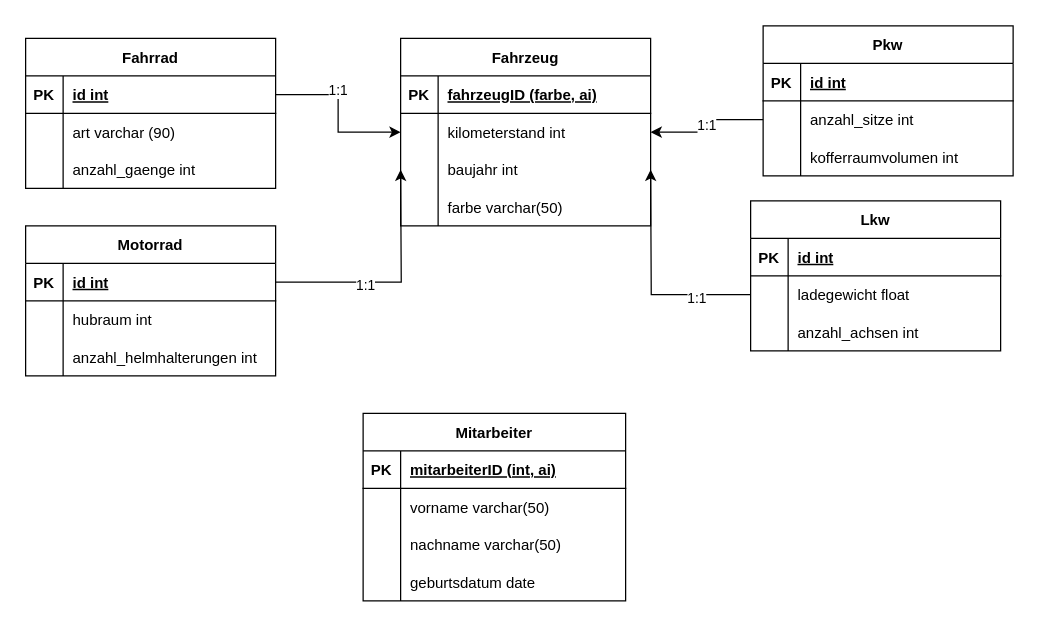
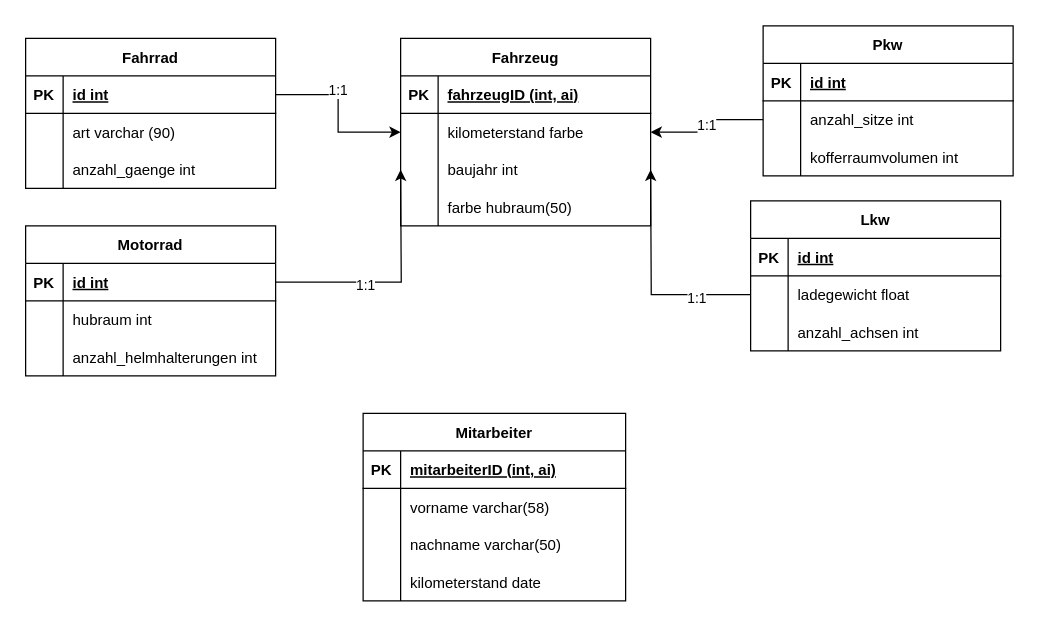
  <mxCell id="0" />
  <mxCell id="1" parent="0" />
  <mxCell id="2" value="Fahrzeug" style="shape=table;startSize=30;container=1;collapsible=1;childLayout=tableLayout;fixedRows=1;rowLines=0;fontStyle=1;align=center;resizeLast=1;" parent="1" vertex="1"><mxGeometry x="320" y="30" width="200" height="150" as="geometry" /></mxCell>
  <mxCell id="3" value="" style="shape=tableRow;horizontal=0;startSize=0;swimlaneHead=0;swimlaneBody=0;fillColor=none;collapsible=0;dropTarget=0;points=[[0,0.5],[1,0.5]];portConstraint=eastwest;top=0;left=0;right=0;bottom=1;" parent="2" vertex="1"><mxGeometry y="30" width="200" height="30" as="geometry" /></mxCell>
  <mxCell id="4" value="PK" style="shape=partialRectangle;connectable=0;fillColor=none;top=0;left=0;bottom=0;right=0;fontStyle=1;overflow=hidden;" parent="3" vertex="1"><mxGeometry width="30" height="30" as="geometry"><mxRectangle width="30" height="30" as="alternateBounds" /></mxGeometry></mxCell>
- <mxCell id="5" value="fahrzeugID (farbe, ai)" style="shape=partialRectangle;connectable=0;fillColor=none;top=0;left=0;bottom=0;right=0;align=left;spacingLeft=6;fontStyle=5;overflow=hidden;" parent="3" vertex="1"><mxGeometry x="30" width="170" height="30" as="geometry"><mxRectangle width="170" height="30" as="alternateBounds" /></mxGeometry></mxCell>
+ <mxCell id="5" value="fahrzeugID (int, ai)" style="shape=partialRectangle;connectable=0;fillColor=none;top=0;left=0;bottom=0;right=0;align=left;spacingLeft=6;fontStyle=5;overflow=hidden;" parent="3" vertex="1"><mxGeometry x="30" width="170" height="30" as="geometry"><mxRectangle width="170" height="30" as="alternateBounds" /></mxGeometry></mxCell>
  <mxCell id="6" value="" style="shape=tableRow;horizontal=0;startSize=0;swimlaneHead=0;swimlaneBody=0;fillColor=none;collapsible=0;dropTarget=0;points=[[0,0.5],[1,0.5]];portConstraint=eastwest;top=0;left=0;right=0;bottom=0;" parent="2" vertex="1"><mxGeometry y="60" width="200" height="30" as="geometry" /></mxCell>
  <mxCell id="7" value="" style="shape=partialRectangle;connectable=0;fillColor=none;top=0;left=0;bottom=0;right=0;editable=1;overflow=hidden;" parent="6" vertex="1"><mxGeometry width="30" height="30" as="geometry"><mxRectangle width="30" height="30" as="alternateBounds" /></mxGeometry></mxCell>
- <mxCell id="8" value="kilometerstand int" style="shape=partialRectangle;connectable=0;fillColor=none;top=0;left=0;bottom=0;right=0;align=left;spacingLeft=6;overflow=hidden;" parent="6" vertex="1"><mxGeometry x="30" width="170" height="30" as="geometry"><mxRectangle width="170" height="30" as="alternateBounds" /></mxGeometry></mxCell>
+ <mxCell id="8" value="kilometerstand farbe" style="shape=partialRectangle;connectable=0;fillColor=none;top=0;left=0;bottom=0;right=0;align=left;spacingLeft=6;overflow=hidden;" parent="6" vertex="1"><mxGeometry x="30" width="170" height="30" as="geometry"><mxRectangle width="170" height="30" as="alternateBounds" /></mxGeometry></mxCell>
  <mxCell id="9" value="" style="shape=tableRow;horizontal=0;startSize=0;swimlaneHead=0;swimlaneBody=0;fillColor=none;collapsible=0;dropTarget=0;points=[[0,0.5],[1,0.5]];portConstraint=eastwest;top=0;left=0;right=0;bottom=0;" parent="2" vertex="1"><mxGeometry y="90" width="200" height="30" as="geometry" /></mxCell>
  <mxCell id="10" value="" style="shape=partialRectangle;connectable=0;fillColor=none;top=0;left=0;bottom=0;right=0;editable=1;overflow=hidden;" parent="9" vertex="1"><mxGeometry width="30" height="30" as="geometry"><mxRectangle width="30" height="30" as="alternateBounds" /></mxGeometry></mxCell>
  <mxCell id="11" value="baujahr int" style="shape=partialRectangle;connectable=0;fillColor=none;top=0;left=0;bottom=0;right=0;align=left;spacingLeft=6;overflow=hidden;" parent="9" vertex="1"><mxGeometry x="30" width="170" height="30" as="geometry"><mxRectangle width="170" height="30" as="alternateBounds" /></mxGeometry></mxCell>
  <mxCell id="12" value="" style="shape=tableRow;horizontal=0;startSize=0;swimlaneHead=0;swimlaneBody=0;fillColor=none;collapsible=0;dropTarget=0;points=[[0,0.5],[1,0.5]];portConstraint=eastwest;top=0;left=0;right=0;bottom=0;" parent="2" vertex="1"><mxGeometry y="120" width="200" height="30" as="geometry" /></mxCell>
  <mxCell id="13" value="" style="shape=partialRectangle;connectable=0;fillColor=none;top=0;left=0;bottom=0;right=0;editable=1;overflow=hidden;" parent="12" vertex="1"><mxGeometry width="30" height="30" as="geometry"><mxRectangle width="30" height="30" as="alternateBounds" /></mxGeometry></mxCell>
- <mxCell id="14" value="farbe varchar(50)" style="shape=partialRectangle;connectable=0;fillColor=none;top=0;left=0;bottom=0;right=0;align=left;spacingLeft=6;overflow=hidden;" parent="12" vertex="1"><mxGeometry x="30" width="170" height="30" as="geometry"><mxRectangle width="170" height="30" as="alternateBounds" /></mxGeometry></mxCell>
+ <mxCell id="14" value="farbe hubraum(50)" style="shape=partialRectangle;connectable=0;fillColor=none;top=0;left=0;bottom=0;right=0;align=left;spacingLeft=6;overflow=hidden;" parent="12" vertex="1"><mxGeometry x="30" width="170" height="30" as="geometry"><mxRectangle width="170" height="30" as="alternateBounds" /></mxGeometry></mxCell>
  <mxCell id="15" value="Pkw" style="shape=table;startSize=30;container=1;collapsible=1;childLayout=tableLayout;fixedRows=1;rowLines=0;fontStyle=1;align=center;resizeLast=1;" parent="1" vertex="1"><mxGeometry x="610" y="20" width="200" height="120" as="geometry" /></mxCell>
  <mxCell id="16" value="" style="shape=tableRow;horizontal=0;startSize=0;swimlaneHead=0;swimlaneBody=0;fillColor=none;collapsible=0;dropTarget=0;points=[[0,0.5],[1,0.5]];portConstraint=eastwest;top=0;left=0;right=0;bottom=1;" parent="15" vertex="1"><mxGeometry y="30" width="200" height="30" as="geometry" /></mxCell>
  <mxCell id="17" value="PK" style="shape=partialRectangle;connectable=0;fillColor=none;top=0;left=0;bottom=0;right=0;fontStyle=1;overflow=hidden;" parent="16" vertex="1"><mxGeometry width="30" height="30" as="geometry"><mxRectangle width="30" height="30" as="alternateBounds" /></mxGeometry></mxCell>
  <mxCell id="18" value="id int" style="shape=partialRectangle;connectable=0;fillColor=none;top=0;left=0;bottom=0;right=0;align=left;spacingLeft=6;fontStyle=5;overflow=hidden;" parent="16" vertex="1"><mxGeometry x="30" width="170" height="30" as="geometry"><mxRectangle width="170" height="30" as="alternateBounds" /></mxGeometry></mxCell>
  <mxCell id="19" value="" style="shape=tableRow;horizontal=0;startSize=0;swimlaneHead=0;swimlaneBody=0;fillColor=none;collapsible=0;dropTarget=0;points=[[0,0.5],[1,0.5]];portConstraint=eastwest;top=0;left=0;right=0;bottom=0;" parent="15" vertex="1"><mxGeometry y="60" width="200" height="30" as="geometry" /></mxCell>
  <mxCell id="20" value="" style="shape=partialRectangle;connectable=0;fillColor=none;top=0;left=0;bottom=0;right=0;editable=1;overflow=hidden;" parent="19" vertex="1"><mxGeometry width="30" height="30" as="geometry"><mxRectangle width="30" height="30" as="alternateBounds" /></mxGeometry></mxCell>
  <mxCell id="21" value="anzahl_sitze int" style="shape=partialRectangle;connectable=0;fillColor=none;top=0;left=0;bottom=0;right=0;align=left;spacingLeft=6;overflow=hidden;" parent="19" vertex="1"><mxGeometry x="30" width="170" height="30" as="geometry"><mxRectangle width="170" height="30" as="alternateBounds" /></mxGeometry></mxCell>
  <mxCell id="22" value="" style="shape=tableRow;horizontal=0;startSize=0;swimlaneHead=0;swimlaneBody=0;fillColor=none;collapsible=0;dropTarget=0;points=[[0,0.5],[1,0.5]];portConstraint=eastwest;top=0;left=0;right=0;bottom=0;" vertex="1" parent="15"><mxGeometry y="90" width="200" height="30" as="geometry" /></mxCell>
  <mxCell id="23" value="" style="shape=partialRectangle;connectable=0;fillColor=none;top=0;left=0;bottom=0;right=0;editable=1;overflow=hidden;" vertex="1" parent="22"><mxGeometry width="30" height="30" as="geometry"><mxRectangle width="30" height="30" as="alternateBounds" /></mxGeometry></mxCell>
  <mxCell id="24" value="kofferraumvolumen int" style="shape=partialRectangle;connectable=0;fillColor=none;top=0;left=0;bottom=0;right=0;align=left;spacingLeft=6;overflow=hidden;" vertex="1" parent="22"><mxGeometry x="30" width="170" height="30" as="geometry"><mxRectangle width="170" height="30" as="alternateBounds" /></mxGeometry></mxCell>
  <mxCell id="25" value="Lkw" style="shape=table;startSize=30;container=1;collapsible=1;childLayout=tableLayout;fixedRows=1;rowLines=0;fontStyle=1;align=center;resizeLast=1;" parent="1" vertex="1"><mxGeometry x="600" y="160" width="200" height="120" as="geometry" /></mxCell>
  <mxCell id="26" value="" style="shape=tableRow;horizontal=0;startSize=0;swimlaneHead=0;swimlaneBody=0;fillColor=none;collapsible=0;dropTarget=0;points=[[0,0.5],[1,0.5]];portConstraint=eastwest;top=0;left=0;right=0;bottom=1;" parent="25" vertex="1"><mxGeometry y="30" width="200" height="30" as="geometry" /></mxCell>
  <mxCell id="27" value="PK" style="shape=partialRectangle;connectable=0;fillColor=none;top=0;left=0;bottom=0;right=0;fontStyle=1;overflow=hidden;" parent="26" vertex="1"><mxGeometry width="30" height="30" as="geometry"><mxRectangle width="30" height="30" as="alternateBounds" /></mxGeometry></mxCell>
  <mxCell id="28" value="id int" style="shape=partialRectangle;connectable=0;fillColor=none;top=0;left=0;bottom=0;right=0;align=left;spacingLeft=6;fontStyle=5;overflow=hidden;" parent="26" vertex="1"><mxGeometry x="30" width="170" height="30" as="geometry"><mxRectangle width="170" height="30" as="alternateBounds" /></mxGeometry></mxCell>
  <mxCell id="29" value="" style="shape=tableRow;horizontal=0;startSize=0;swimlaneHead=0;swimlaneBody=0;fillColor=none;collapsible=0;dropTarget=0;points=[[0,0.5],[1,0.5]];portConstraint=eastwest;top=0;left=0;right=0;bottom=0;" parent="25" vertex="1"><mxGeometry y="60" width="200" height="30" as="geometry" /></mxCell>
  <mxCell id="30" value="" style="shape=partialRectangle;connectable=0;fillColor=none;top=0;left=0;bottom=0;right=0;editable=1;overflow=hidden;" parent="29" vertex="1"><mxGeometry width="30" height="30" as="geometry"><mxRectangle width="30" height="30" as="alternateBounds" /></mxGeometry></mxCell>
  <mxCell id="31" value="ladegewicht float" style="shape=partialRectangle;connectable=0;fillColor=none;top=0;left=0;bottom=0;right=0;align=left;spacingLeft=6;overflow=hidden;" parent="29" vertex="1"><mxGeometry x="30" width="170" height="30" as="geometry"><mxRectangle width="170" height="30" as="alternateBounds" /></mxGeometry></mxCell>
  <mxCell id="32" value="" style="shape=tableRow;horizontal=0;startSize=0;swimlaneHead=0;swimlaneBody=0;fillColor=none;collapsible=0;dropTarget=0;points=[[0,0.5],[1,0.5]];portConstraint=eastwest;top=0;left=0;right=0;bottom=0;" parent="25" vertex="1"><mxGeometry y="90" width="200" height="30" as="geometry" /></mxCell>
  <mxCell id="33" value="" style="shape=partialRectangle;connectable=0;fillColor=none;top=0;left=0;bottom=0;right=0;editable=1;overflow=hidden;" parent="32" vertex="1"><mxGeometry width="30" height="30" as="geometry"><mxRectangle width="30" height="30" as="alternateBounds" /></mxGeometry></mxCell>
  <mxCell id="34" value="anzahl_achsen int" style="shape=partialRectangle;connectable=0;fillColor=none;top=0;left=0;bottom=0;right=0;align=left;spacingLeft=6;overflow=hidden;" parent="32" vertex="1"><mxGeometry x="30" width="170" height="30" as="geometry"><mxRectangle width="170" height="30" as="alternateBounds" /></mxGeometry></mxCell>
  <mxCell id="35" value="Motorrad" style="shape=table;startSize=30;container=1;collapsible=1;childLayout=tableLayout;fixedRows=1;rowLines=0;fontStyle=1;align=center;resizeLast=1;" parent="1" vertex="1"><mxGeometry x="20" y="180" width="200" height="120" as="geometry" /></mxCell>
  <mxCell id="36" value="" style="shape=tableRow;horizontal=0;startSize=0;swimlaneHead=0;swimlaneBody=0;fillColor=none;collapsible=0;dropTarget=0;points=[[0,0.5],[1,0.5]];portConstraint=eastwest;top=0;left=0;right=0;bottom=1;" parent="35" vertex="1"><mxGeometry y="30" width="200" height="30" as="geometry" /></mxCell>
  <mxCell id="37" value="PK" style="shape=partialRectangle;connectable=0;fillColor=none;top=0;left=0;bottom=0;right=0;fontStyle=1;overflow=hidden;" parent="36" vertex="1"><mxGeometry width="30" height="30" as="geometry"><mxRectangle width="30" height="30" as="alternateBounds" /></mxGeometry></mxCell>
  <mxCell id="38" value="id int" style="shape=partialRectangle;connectable=0;fillColor=none;top=0;left=0;bottom=0;right=0;align=left;spacingLeft=6;fontStyle=5;overflow=hidden;" parent="36" vertex="1"><mxGeometry x="30" width="170" height="30" as="geometry"><mxRectangle width="170" height="30" as="alternateBounds" /></mxGeometry></mxCell>
  <mxCell id="39" value="" style="shape=tableRow;horizontal=0;startSize=0;swimlaneHead=0;swimlaneBody=0;fillColor=none;collapsible=0;dropTarget=0;points=[[0,0.5],[1,0.5]];portConstraint=eastwest;top=0;left=0;right=0;bottom=0;" parent="35" vertex="1"><mxGeometry y="60" width="200" height="30" as="geometry" /></mxCell>
  <mxCell id="40" value="" style="shape=partialRectangle;connectable=0;fillColor=none;top=0;left=0;bottom=0;right=0;editable=1;overflow=hidden;" parent="39" vertex="1"><mxGeometry width="30" height="30" as="geometry"><mxRectangle width="30" height="30" as="alternateBounds" /></mxGeometry></mxCell>
  <mxCell id="41" value="hubraum int" style="shape=partialRectangle;connectable=0;fillColor=none;top=0;left=0;bottom=0;right=0;align=left;spacingLeft=6;overflow=hidden;" parent="39" vertex="1"><mxGeometry x="30" width="170" height="30" as="geometry"><mxRectangle width="170" height="30" as="alternateBounds" /></mxGeometry></mxCell>
  <mxCell id="42" value="" style="shape=tableRow;horizontal=0;startSize=0;swimlaneHead=0;swimlaneBody=0;fillColor=none;collapsible=0;dropTarget=0;points=[[0,0.5],[1,0.5]];portConstraint=eastwest;top=0;left=0;right=0;bottom=0;" vertex="1" parent="35"><mxGeometry y="90" width="200" height="30" as="geometry" /></mxCell>
  <mxCell id="43" value="" style="shape=partialRectangle;connectable=0;fillColor=none;top=0;left=0;bottom=0;right=0;editable=1;overflow=hidden;" vertex="1" parent="42"><mxGeometry width="30" height="30" as="geometry"><mxRectangle width="30" height="30" as="alternateBounds" /></mxGeometry></mxCell>
  <mxCell id="44" value="anzahl_helmhalterungen int" style="shape=partialRectangle;connectable=0;fillColor=none;top=0;left=0;bottom=0;right=0;align=left;spacingLeft=6;overflow=hidden;" vertex="1" parent="42"><mxGeometry x="30" width="170" height="30" as="geometry"><mxRectangle width="170" height="30" as="alternateBounds" /></mxGeometry></mxCell>
  <mxCell id="45" value="Fahrrad" style="shape=table;startSize=30;container=1;collapsible=1;childLayout=tableLayout;fixedRows=1;rowLines=0;fontStyle=1;align=center;resizeLast=1;" parent="1" vertex="1"><mxGeometry x="20" y="30" width="200" height="120" as="geometry" /></mxCell>
  <mxCell id="46" value="" style="shape=tableRow;horizontal=0;startSize=0;swimlaneHead=0;swimlaneBody=0;fillColor=none;collapsible=0;dropTarget=0;points=[[0,0.5],[1,0.5]];portConstraint=eastwest;top=0;left=0;right=0;bottom=1;" parent="45" vertex="1"><mxGeometry y="30" width="200" height="30" as="geometry" /></mxCell>
  <mxCell id="47" value="PK" style="shape=partialRectangle;connectable=0;fillColor=none;top=0;left=0;bottom=0;right=0;fontStyle=1;overflow=hidden;" parent="46" vertex="1"><mxGeometry width="30" height="30" as="geometry"><mxRectangle width="30" height="30" as="alternateBounds" /></mxGeometry></mxCell>
  <mxCell id="48" value="id int" style="shape=partialRectangle;connectable=0;fillColor=none;top=0;left=0;bottom=0;right=0;align=left;spacingLeft=6;fontStyle=5;overflow=hidden;" parent="46" vertex="1"><mxGeometry x="30" width="170" height="30" as="geometry"><mxRectangle width="170" height="30" as="alternateBounds" /></mxGeometry></mxCell>
  <mxCell id="49" value="" style="shape=tableRow;horizontal=0;startSize=0;swimlaneHead=0;swimlaneBody=0;fillColor=none;collapsible=0;dropTarget=0;points=[[0,0.5],[1,0.5]];portConstraint=eastwest;top=0;left=0;right=0;bottom=0;" parent="45" vertex="1"><mxGeometry y="60" width="200" height="30" as="geometry" /></mxCell>
  <mxCell id="50" value="" style="shape=partialRectangle;connectable=0;fillColor=none;top=0;left=0;bottom=0;right=0;editable=1;overflow=hidden;" parent="49" vertex="1"><mxGeometry width="30" height="30" as="geometry"><mxRectangle width="30" height="30" as="alternateBounds" /></mxGeometry></mxCell>
  <mxCell id="51" value="art varchar (90)" style="shape=partialRectangle;connectable=0;fillColor=none;top=0;left=0;bottom=0;right=0;align=left;spacingLeft=6;overflow=hidden;" parent="49" vertex="1"><mxGeometry x="30" width="170" height="30" as="geometry"><mxRectangle width="170" height="30" as="alternateBounds" /></mxGeometry></mxCell>
  <mxCell id="52" value="" style="shape=tableRow;horizontal=0;startSize=0;swimlaneHead=0;swimlaneBody=0;fillColor=none;collapsible=0;dropTarget=0;points=[[0,0.5],[1,0.5]];portConstraint=eastwest;top=0;left=0;right=0;bottom=0;" parent="45" vertex="1"><mxGeometry y="90" width="200" height="30" as="geometry" /></mxCell>
  <mxCell id="53" value="" style="shape=partialRectangle;connectable=0;fillColor=none;top=0;left=0;bottom=0;right=0;editable=1;overflow=hidden;" parent="52" vertex="1"><mxGeometry width="30" height="30" as="geometry"><mxRectangle width="30" height="30" as="alternateBounds" /></mxGeometry></mxCell>
  <mxCell id="54" value="anzahl_gaenge int" style="shape=partialRectangle;connectable=0;fillColor=none;top=0;left=0;bottom=0;right=0;align=left;spacingLeft=6;overflow=hidden;" parent="52" vertex="1"><mxGeometry x="30" width="170" height="30" as="geometry"><mxRectangle width="170" height="30" as="alternateBounds" /></mxGeometry></mxCell>
  <mxCell id="55" value="Mitarbeiter" style="shape=table;startSize=30;container=1;collapsible=1;childLayout=tableLayout;fixedRows=1;rowLines=0;fontStyle=1;align=center;resizeLast=1;" parent="1" vertex="1"><mxGeometry x="290" y="330" width="210" height="150" as="geometry" /></mxCell>
  <mxCell id="56" value="" style="shape=tableRow;horizontal=0;startSize=0;swimlaneHead=0;swimlaneBody=0;fillColor=none;collapsible=0;dropTarget=0;points=[[0,0.5],[1,0.5]];portConstraint=eastwest;top=0;left=0;right=0;bottom=1;" parent="55" vertex="1"><mxGeometry y="30" width="210" height="30" as="geometry" /></mxCell>
  <mxCell id="57" value="PK" style="shape=partialRectangle;connectable=0;fillColor=none;top=0;left=0;bottom=0;right=0;fontStyle=1;overflow=hidden;" parent="56" vertex="1"><mxGeometry width="30" height="30" as="geometry"><mxRectangle width="30" height="30" as="alternateBounds" /></mxGeometry></mxCell>
  <mxCell id="58" value="mitarbeiterID (int, ai)" style="shape=partialRectangle;connectable=0;fillColor=none;top=0;left=0;bottom=0;right=0;align=left;spacingLeft=6;fontStyle=5;overflow=hidden;" parent="56" vertex="1"><mxGeometry x="30" width="180" height="30" as="geometry"><mxRectangle width="180" height="30" as="alternateBounds" /></mxGeometry></mxCell>
  <mxCell id="59" value="" style="shape=tableRow;horizontal=0;startSize=0;swimlaneHead=0;swimlaneBody=0;fillColor=none;collapsible=0;dropTarget=0;points=[[0,0.5],[1,0.5]];portConstraint=eastwest;top=0;left=0;right=0;bottom=0;" parent="55" vertex="1"><mxGeometry y="60" width="210" height="30" as="geometry" /></mxCell>
  <mxCell id="60" value="" style="shape=partialRectangle;connectable=0;fillColor=none;top=0;left=0;bottom=0;right=0;editable=1;overflow=hidden;" parent="59" vertex="1"><mxGeometry width="30" height="30" as="geometry"><mxRectangle width="30" height="30" as="alternateBounds" /></mxGeometry></mxCell>
- <mxCell id="61" value="vorname varchar(50)" style="shape=partialRectangle;connectable=0;fillColor=none;top=0;left=0;bottom=0;right=0;align=left;spacingLeft=6;overflow=hidden;" parent="59" vertex="1"><mxGeometry x="30" width="180" height="30" as="geometry"><mxRectangle width="180" height="30" as="alternateBounds" /></mxGeometry></mxCell>
+ <mxCell id="61" value="vorname varchar(58)" style="shape=partialRectangle;connectable=0;fillColor=none;top=0;left=0;bottom=0;right=0;align=left;spacingLeft=6;overflow=hidden;" parent="59" vertex="1"><mxGeometry x="30" width="180" height="30" as="geometry"><mxRectangle width="180" height="30" as="alternateBounds" /></mxGeometry></mxCell>
  <mxCell id="62" value="" style="shape=tableRow;horizontal=0;startSize=0;swimlaneHead=0;swimlaneBody=0;fillColor=none;collapsible=0;dropTarget=0;points=[[0,0.5],[1,0.5]];portConstraint=eastwest;top=0;left=0;right=0;bottom=0;" parent="55" vertex="1"><mxGeometry y="90" width="210" height="30" as="geometry" /></mxCell>
  <mxCell id="63" value="" style="shape=partialRectangle;connectable=0;fillColor=none;top=0;left=0;bottom=0;right=0;editable=1;overflow=hidden;" parent="62" vertex="1"><mxGeometry width="30" height="30" as="geometry"><mxRectangle width="30" height="30" as="alternateBounds" /></mxGeometry></mxCell>
  <mxCell id="64" value="nachname varchar(50)" style="shape=partialRectangle;connectable=0;fillColor=none;top=0;left=0;bottom=0;right=0;align=left;spacingLeft=6;overflow=hidden;" parent="62" vertex="1"><mxGeometry x="30" width="180" height="30" as="geometry"><mxRectangle width="180" height="30" as="alternateBounds" /></mxGeometry></mxCell>
  <mxCell id="65" value="" style="shape=tableRow;horizontal=0;startSize=0;swimlaneHead=0;swimlaneBody=0;fillColor=none;collapsible=0;dropTarget=0;points=[[0,0.5],[1,0.5]];portConstraint=eastwest;top=0;left=0;right=0;bottom=0;" parent="55" vertex="1"><mxGeometry y="120" width="210" height="30" as="geometry" /></mxCell>
  <mxCell id="66" value="" style="shape=partialRectangle;connectable=0;fillColor=none;top=0;left=0;bottom=0;right=0;editable=1;overflow=hidden;" parent="65" vertex="1"><mxGeometry width="30" height="30" as="geometry"><mxRectangle width="30" height="30" as="alternateBounds" /></mxGeometry></mxCell>
- <mxCell id="67" value="geburtsdatum date" style="shape=partialRectangle;connectable=0;fillColor=none;top=0;left=0;bottom=0;right=0;align=left;spacingLeft=6;overflow=hidden;" parent="65" vertex="1"><mxGeometry x="30" width="180" height="30" as="geometry"><mxRectangle width="180" height="30" as="alternateBounds" /></mxGeometry></mxCell>
+ <mxCell id="67" value="kilometerstand date" style="shape=partialRectangle;connectable=0;fillColor=none;top=0;left=0;bottom=0;right=0;align=left;spacingLeft=6;overflow=hidden;" parent="65" vertex="1"><mxGeometry x="30" width="180" height="30" as="geometry"><mxRectangle width="180" height="30" as="alternateBounds" /></mxGeometry></mxCell>
  <mxCell id="68" style="edgeStyle=orthogonalEdgeStyle;rounded=0;orthogonalLoop=1;jettySize=auto;html=1;" parent="1" source="46" target="2" edge="1"><mxGeometry relative="1" as="geometry" /></mxCell>
  <mxCell id="69" value="1:1" style="edgeLabel;html=1;align=center;verticalAlign=middle;resizable=0;points=[];" parent="68" vertex="1" connectable="0"><mxGeometry x="-0.245" y="4" relative="1" as="geometry"><mxPoint as="offset" /></mxGeometry></mxCell>
  <mxCell id="70" style="edgeStyle=orthogonalEdgeStyle;rounded=0;orthogonalLoop=1;jettySize=auto;html=1;entryX=0;entryY=0.5;entryDx=0;entryDy=0;" parent="1" source="36" edge="1"><mxGeometry relative="1" as="geometry"><mxPoint x="320" y="135" as="targetPoint" /></mxGeometry></mxCell>
  <mxCell id="71" value="1:1" style="edgeLabel;html=1;align=center;verticalAlign=middle;resizable=0;points=[];" parent="70" vertex="1" connectable="0"><mxGeometry x="-0.254" y="-2" relative="1" as="geometry"><mxPoint as="offset" /></mxGeometry></mxCell>
  <mxCell id="72" value="1:1" style="edgeStyle=orthogonalEdgeStyle;rounded=0;orthogonalLoop=1;jettySize=auto;html=1;" parent="1" source="19" target="2" edge="1"><mxGeometry relative="1" as="geometry" /></mxCell>
  <mxCell id="73" style="edgeStyle=orthogonalEdgeStyle;rounded=0;orthogonalLoop=1;jettySize=auto;html=1;entryX=1;entryY=0.5;entryDx=0;entryDy=0;" parent="1" source="29" edge="1"><mxGeometry relative="1" as="geometry"><mxPoint x="520" y="135" as="targetPoint" /></mxGeometry></mxCell>
  <mxCell id="74" value="1:1" style="edgeLabel;html=1;align=center;verticalAlign=middle;resizable=0;points=[];" parent="73" vertex="1" connectable="0"><mxGeometry x="-0.51" y="2" relative="1" as="geometry"><mxPoint as="offset" /></mxGeometry></mxCell>
